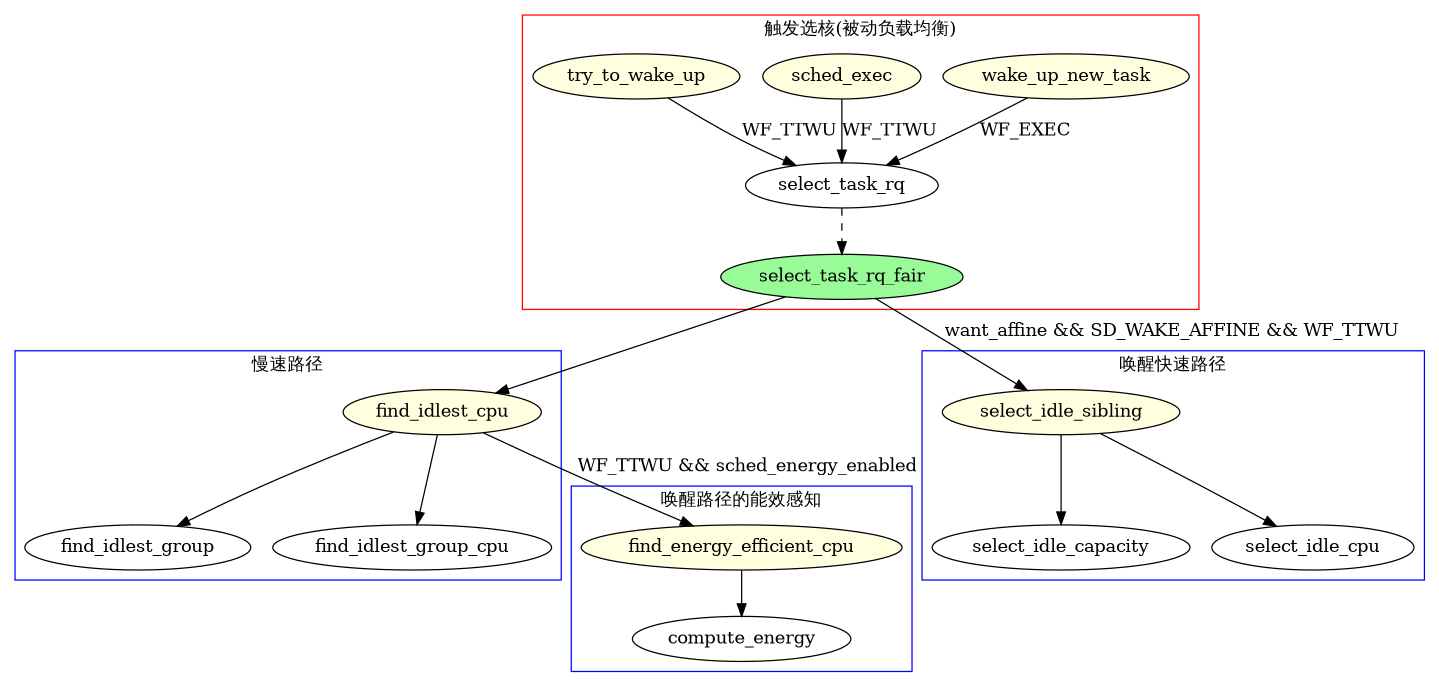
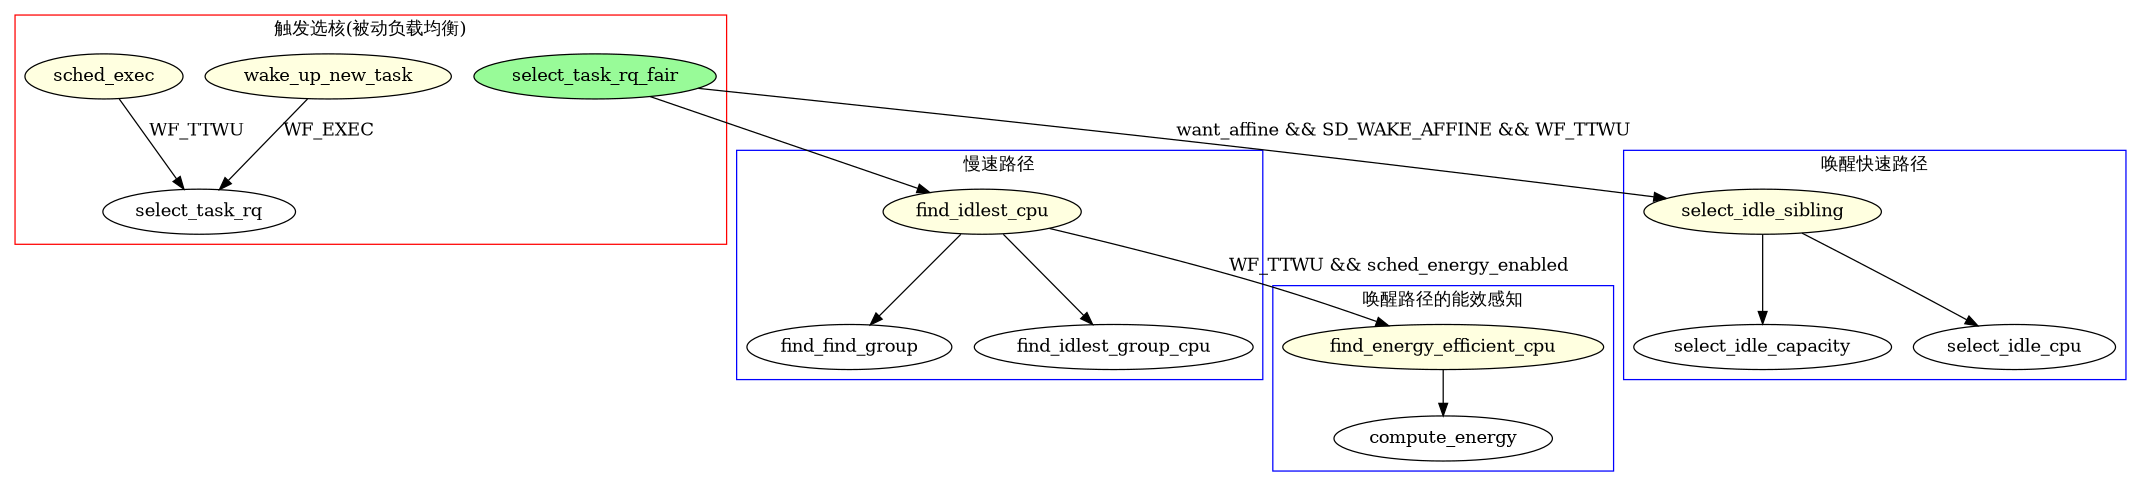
  digraph {
    node [shape=oval style=filled]
    n1 [fillcolor=lightyellow label=wake_up_new_task]
    select_task_rq [shape="" style=""]
    n3 [fillcolor=palegreen label=select_task_rq_fair]
    n4 [fillcolor=lightyellow label=sched_exec]
-   n5 [fillcolor=lightyellow label=try_to_wake_up]
    n6 [fillcolor=lightyellow label=find_energy_efficient_cpu]
    compute_energy [shape="" style=""]
    n8 [fillcolor=lightyellow label=find_idlest_cpu]
-   find_idlest_group [shape="" style=""]
+   find_idlest_group [label=find_find_group shape="" style=""]
    find_idlest_group_cpu [shape="" style=""]
    n11 [fillcolor=lightyellow label=select_idle_sibling]
    select_idle_capacity [shape="" style=""]
    select_idle_cpu [shape="" style=""]
    subgraph cluster_1 {
      color=red
      label="触发选核(被动负载均衡)"
      n1
      select_task_rq
      n3
      n4
-     n5
    }
    subgraph cluster_2 {
      color=blue
      label="唤醒路径的能效感知"
      n6
      compute_energy
    }
    subgraph cluster_3 {
      color=blue
      label="慢速路径"
      n8
      find_idlest_group
      find_idlest_group_cpu
    }
    subgraph cluster_4 {
      color=blue
      label="唤醒快速路径"
      n11
      select_idle_capacity
      select_idle_cpu
    }
    n1 -> select_task_rq [label=WF_EXEC]
-   select_task_rq -> n3 [style=dashed]
    n3 -> n8
    n3 -> n11 [label="want_affine && SD_WAKE_AFFINE && WF_TTWU"]
    n4 -> select_task_rq [label=WF_TTWU]
-   n5 -> select_task_rq [label=WF_TTWU]
    n6 -> compute_energy
    n8 -> n6 [label="WF_TTWU && sched_energy_enabled"]
    n8 -> find_idlest_group
    n8 -> find_idlest_group_cpu
    n11 -> select_idle_capacity
    n11 -> select_idle_cpu
  }
